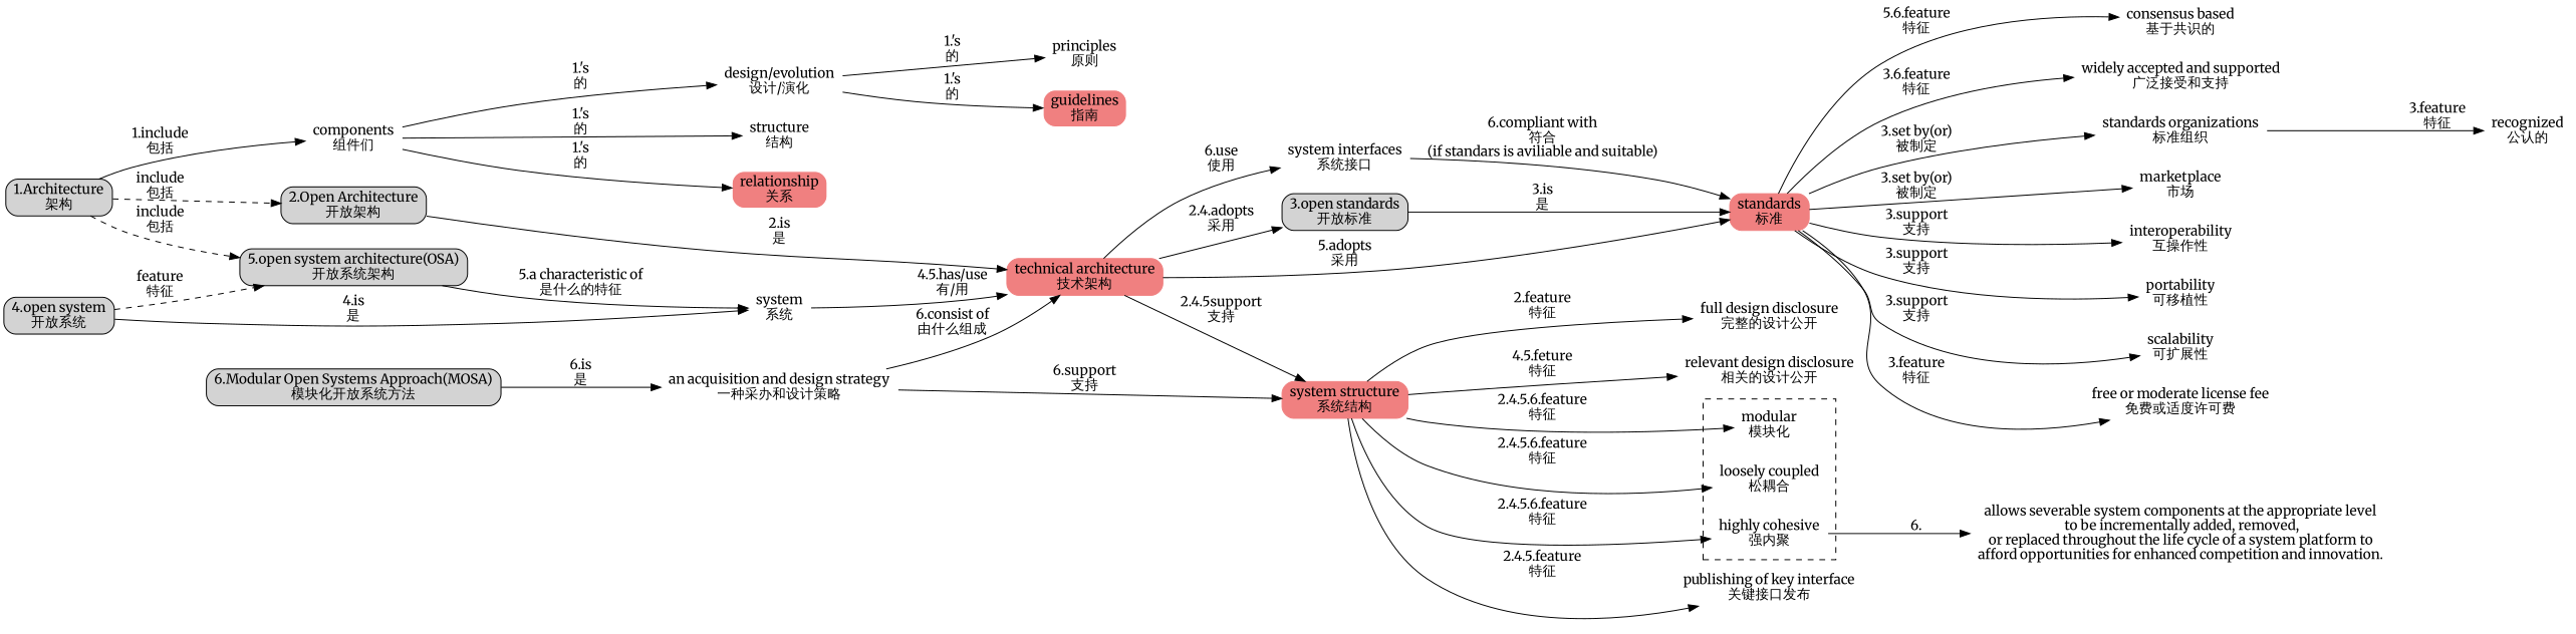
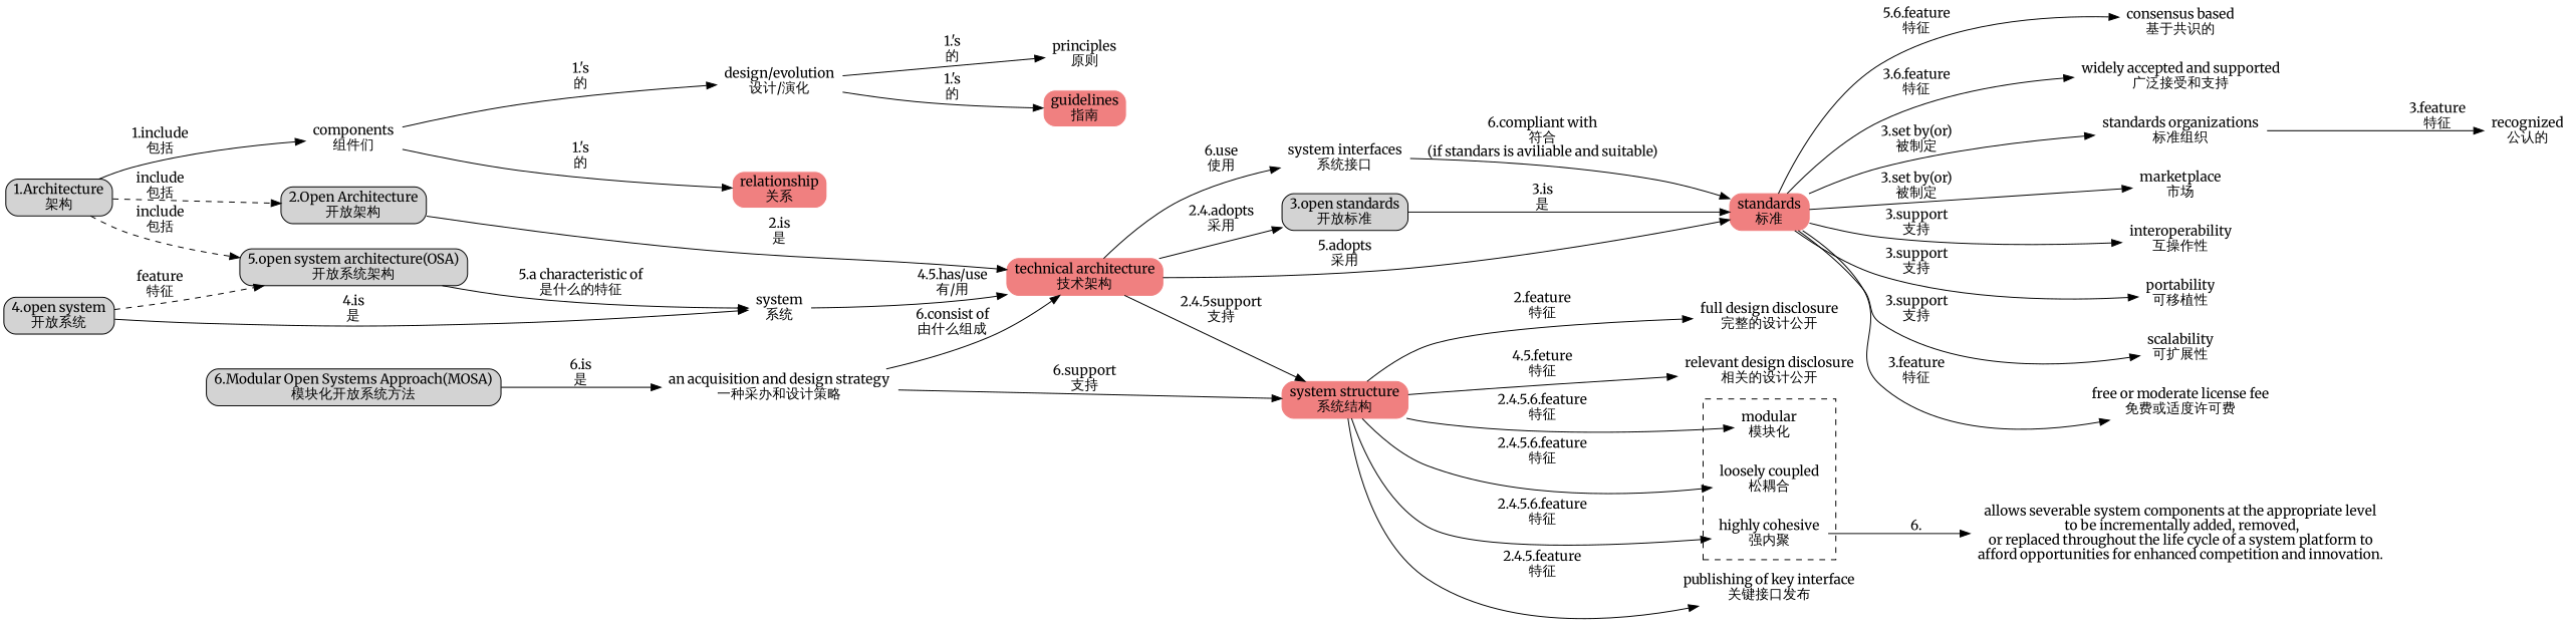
  digraph {
    compound=true
    fontname=Merriweather
    rankdir=LR
    node [color=white fontname=Merriweather shape=box style="rounded,filled"]
    edge [fontname=Merriweather]
    n1 [label="modular\n模块化"]
    n2 [label="loosely coupled\n松耦合"]
    n3 [label="highly cohesive\n强内聚"]
    n4 [label="allows severable system components at the appropriate level\n to be incrementally added, removed,\n or replaced throughout the life cycle of a system platform to \nafford opportunities for enhanced competition and innovation."]
    n5 [label="1.Architecture\n架构" color=""]
    n6 [label="2.Open Architecture\n开放架构" color=""]
    n7 [label="5.open system architecture(OSA)\n开放系统架构" color=""]
    n8 [label="components\n组件们"]
    n9 [color=lightcoral label="technical architecture\n技术架构"]
    n10 [label="system\n系统"]
-   n11 [label="structure\n结构"]
    n12 [fillcolor=lightcoral label="relationship\n关系"]
    n13 [label="design/evolution\n设计/演化"]
    n14 [label="3.open standards\n开放标准" color=""]
    n15 [color=lightcoral label="standards\n标准"]
    n16 [color=lightcoral label="system structure\n系统结构"]
    n17 [label="system interfaces\n系统接口"]
    n18 [label="widely accepted and supported\n广泛接受和支持"]
    n19 [label="standards organizations\n标准组织"]
    n20 [label="marketplace\n市场"]
    n21 [label="interoperability\n互操作性"]
    n22 [label="portability\n可移植性"]
    n23 [label="scalability\n可扩展性"]
    n24 [label="free or moderate license fee\n免费或适度许可费"]
    n25 [label="consensus based\n基于共识的"]
    n26 [label="4.open system\n开放系统" color=""]
    n27 [label="6.Modular Open Systems Approach(MOSA)\n模块化开放系统方法" color=""]
    n28 [label="an acquisition and design strategy\n一种采办和设计策略"]
    n29 [label="principles\n原则"]
    n30 [fillcolor=lightcoral label="guidelines\n指南"]
    n31 [label="publishing of key interface\n关键接口发布"]
    n32 [label="full design disclosure\n完整的设计公开"]
    n33 [label="relevant design disclosure\n相关的设计公开"]
    n34 [label="recognized\n公认的"]
    subgraph cluster_1 {
      style=dashed
      n1
      n2
      n3
    }
    n3 -> n4 [label=6.]
    n5 -> n6 [label="include\n包括" style=dashed]
    n5 -> n7 [label="include\n包括" style=dashed]
    n5 -> n8 [label="1.include\n包括"]
    n6 -> n9 [label="2.is\n是"]
    n7 -> n10 [label="5.a characteristic of\n是什么的特征"]
-   n8 -> n11 [label="1.'s\n的"]
    n8 -> n12 [label="1.'s\n的"]
    n8 -> n13 [label="1.'s\n的"]
    n9 -> n14 [label="2.4.adopts\n采用"]
    n9 -> n15 [label="5.adopts\n采用"]
    n9 -> n16 [label="2.4.5support\n支持"]
    n9 -> n17 [label="6.use\n使用"]
    n10 -> n9 [label="4.5.has/use\n有/用"]
    n13 -> n29 [label="1.'s\n的"]
    n13 -> n30 [label="1.'s\n的"]
    n14 -> n15 [label="3.is\n是"]
    n15 -> n18 [label="3.6.feature\n特征"]
    n15 -> n19 [label="3.set by(or)\n被制定"]
    n15 -> n20 [label="3.set by(or)\n被制定"]
    n15 -> n21 [label="3.support\n支持"]
    n15 -> n22 [label="3.support\n支持"]
    n15 -> n23 [label="3.support\n支持"]
    n15 -> n24 [label="3.feature\n特征"]
    n15 -> n25 [label="5.6.feature\n特征"]
    n16 -> n1 [label="2.4.5.6.feature\n特征"]
    n16 -> n2 [label="2.4.5.6.feature\n特征"]
    n16 -> n3 [label="2.4.5.6.feature\n特征"]
    n16 -> n31 [label="2.4.5.feature\n特征"]
    n16 -> n32 [label="2.feature\n特征"]
    n16 -> n33 [label="4.5.feture\n特征"]
    n17 -> n15 [label="6.compliant with\n符合\n(if standars is aviliable and suitable)"]
    n19 -> n34 [label="3.feature\n特征"]
    n26 -> n7 [label="feature\n特征" style=dashed]
    n26 -> n10 [label="4.is\n是"]
    n27 -> n28 [label="6.is\n是"]
    n28 -> n9 [label="6.consist of\n由什么组成"]
    n28 -> n16 [label="6.support\n支持"]
  }
